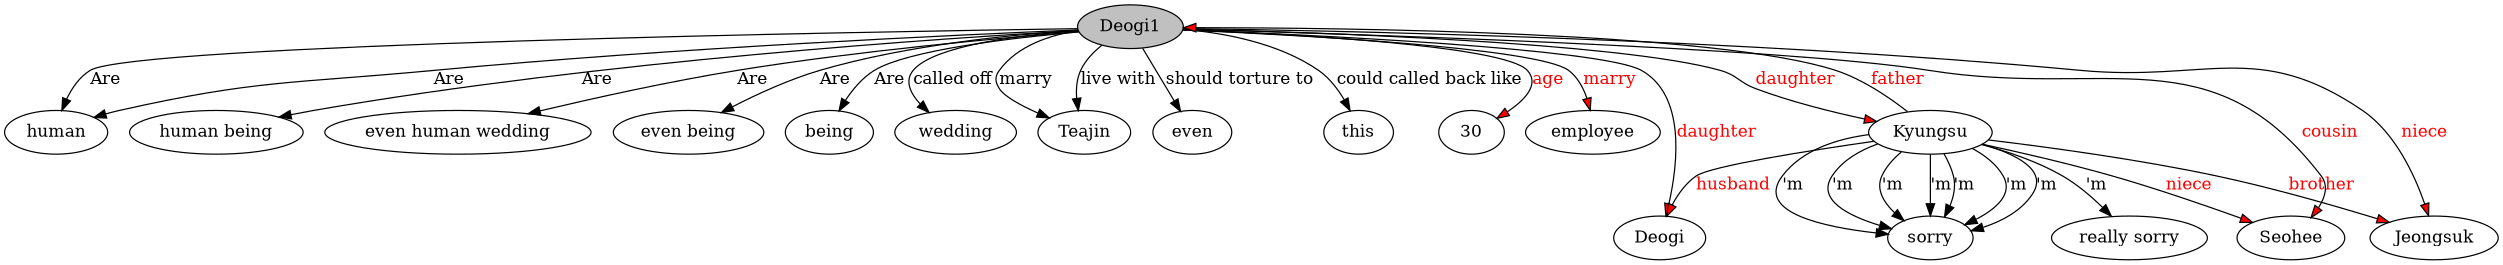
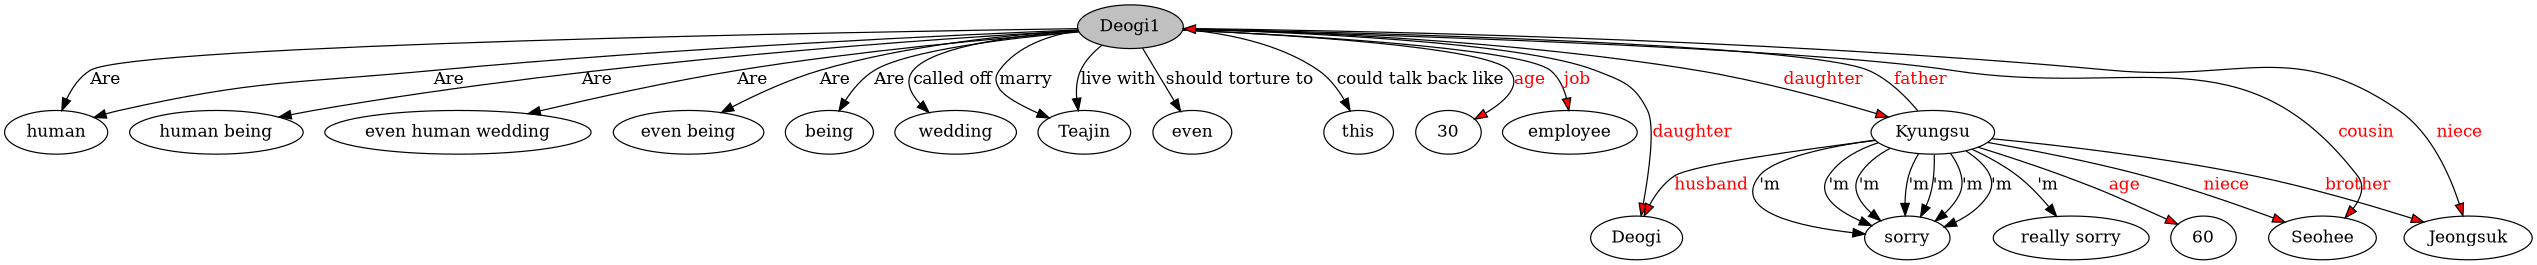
  digraph {
    n1 [fillcolor=gray label=Deogi1 style=filled]
    n2 [label=human]
    n3 [label="human being"]
    n4 [label="even human wedding"]
    n5 [label="even being"]
    n6 [label=being]
    n7 [label=wedding]
    n8 [label=Teajin]
    n9 [label=even]
    n10 [label=this]
    n11 [label=30]
    n12 [label=employee]
    n13 [label=Deogi]
    n14 [label=Kyungsu]
    n15 [label=Seohee]
    n16 [label=Jeongsuk]
    n17 [label=sorry]
    n18 [label="really sorry"]
+   n19 [label=60]
    n1 -> n2 [label=Are]
    n1 -> n2 [label=Are]
    n1 -> n3 [label=Are]
    n1 -> n4 [label=Are]
    n1 -> n5 [label=Are]
    n1 -> n6 [label=Are]
    n1 -> n7 [label="called off"]
    n1 -> n8 [label=marry]
    n1 -> n8 [label="live with"]
    n1 -> n9 [label="should torture to"]
-   n1 -> n10 [label="could called back like"]
+   n1 -> n10 [label="could talk back like"]
    n1 -> n11 [fillcolor=red fontcolor=red label=age style=filled]
-   n1 -> n12 [fillcolor=red fontcolor=red label=marry style=filled]
+   n1 -> n12 [fillcolor=red fontcolor=red label=job style=filled]
    n1 -> n13 [fillcolor=red fontcolor=red label=daughter style=filled]
    n1 -> n14 [fillcolor=red fontcolor=red label=daughter style=filled]
    n1 -> n15 [fillcolor=red fontcolor=red label=cousin style=filled]
    n1 -> n16 [fillcolor=red fontcolor=red label=niece style=filled]
    n14 -> n1 [fillcolor=red fontcolor=red label=father style=filled]
    n14 -> n13 [fillcolor=red fontcolor=red label=husband style=filled]
    n14 -> n15 [fillcolor=red fontcolor=red label=niece style=filled]
    n14 -> n16 [fillcolor=red fontcolor=red label=brother style=filled]
    n14 -> n17 [label="'m"]
    n14 -> n17 [label="'m"]
    n14 -> n17 [label="'m"]
    n14 -> n17 [label="'m"]
    n14 -> n17 [label="'m"]
    n14 -> n17 [label="'m"]
    n14 -> n17 [label="'m"]
    n14 -> n18 [label="'m"]
+   n14 -> n19 [fillcolor=red fontcolor=red label=age style=filled]
  }
